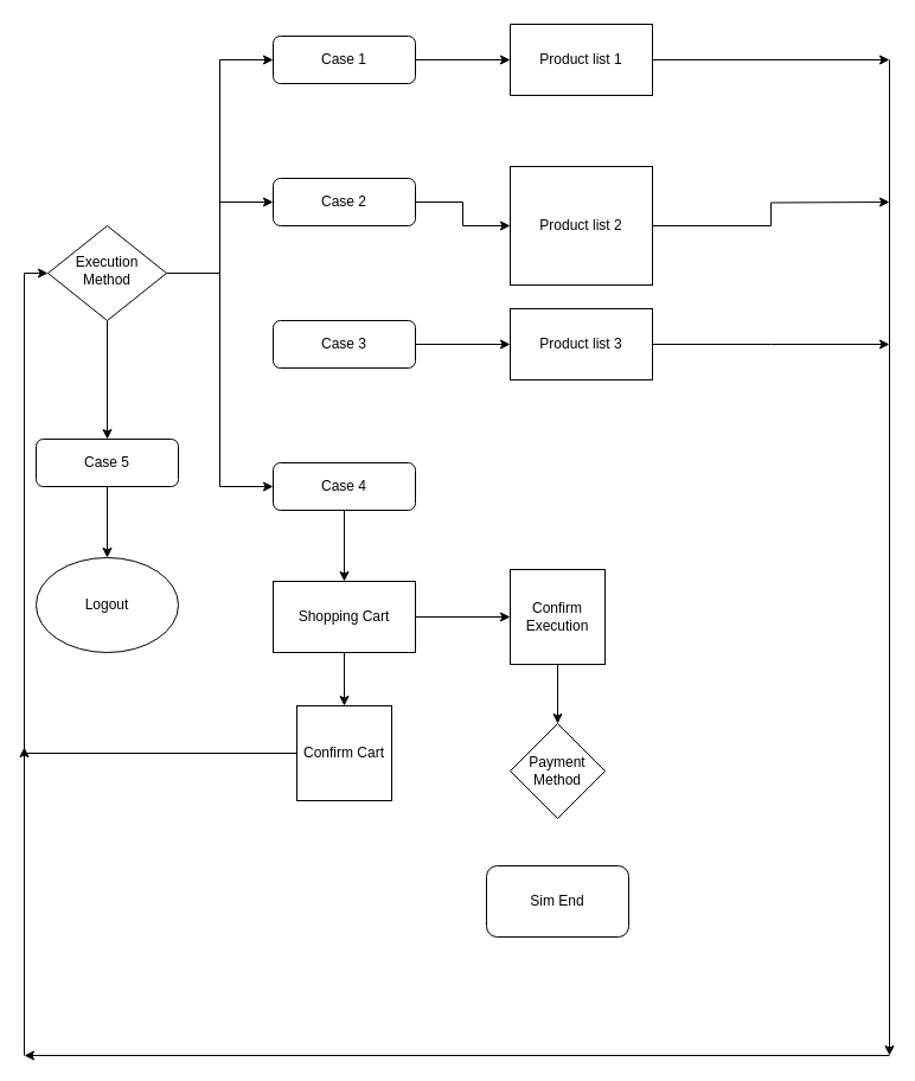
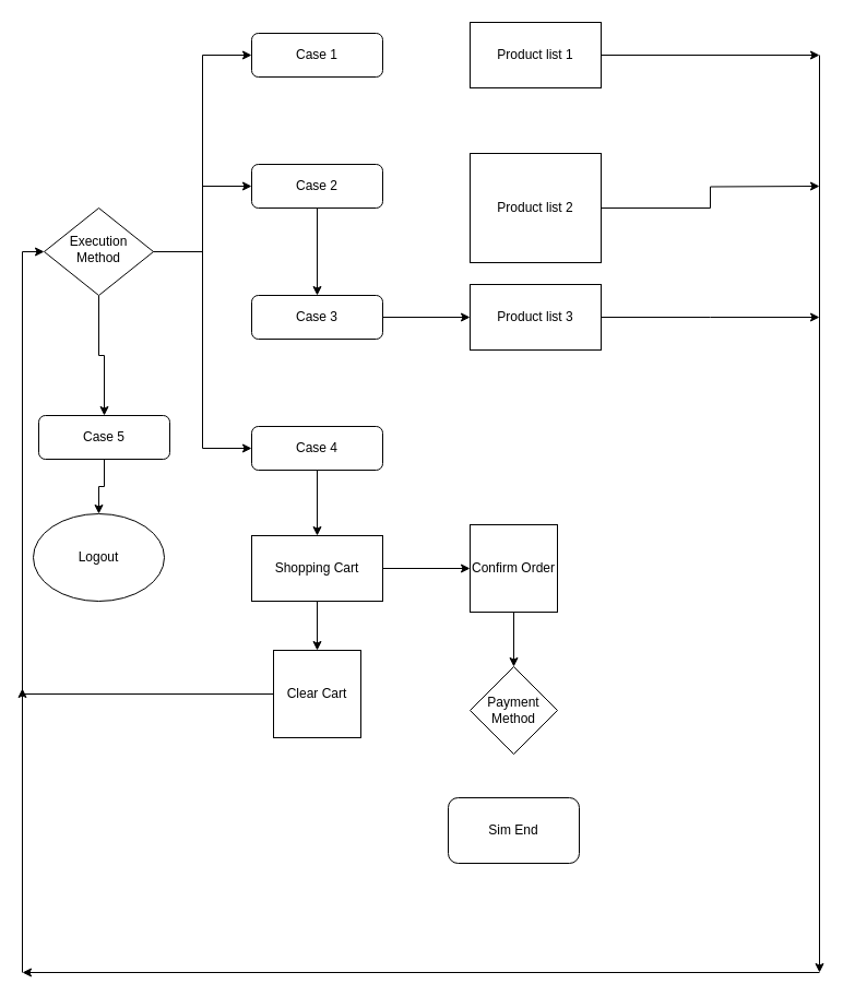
  <mxCell id="0" />
  <mxCell id="1" parent="0" />
  <mxCell id="2" style="edgeStyle=orthogonalEdgeStyle;rounded=0;orthogonalLoop=1;jettySize=auto;html=1;entryX=0;entryY=0.5;entryDx=0;entryDy=0;" edge="1" parent="1" source="6" target="8"><mxGeometry relative="1" as="geometry" /></mxCell>
  <mxCell id="3" style="edgeStyle=orthogonalEdgeStyle;rounded=0;orthogonalLoop=1;jettySize=auto;html=1;entryX=0;entryY=0.5;entryDx=0;entryDy=0;" edge="1" parent="1" source="6" target="10"><mxGeometry relative="1" as="geometry" /></mxCell>
  <mxCell id="4" style="edgeStyle=orthogonalEdgeStyle;rounded=0;orthogonalLoop=1;jettySize=auto;html=1;entryX=0;entryY=0.5;entryDx=0;entryDy=0;" edge="1" parent="1" source="6" target="14"><mxGeometry relative="1" as="geometry" /></mxCell>
  <mxCell id="5" style="edgeStyle=orthogonalEdgeStyle;rounded=0;orthogonalLoop=1;jettySize=auto;html=1;entryX=0.5;entryY=0;entryDx=0;entryDy=0;" edge="1" parent="1" source="6" target="16"><mxGeometry relative="1" as="geometry" /></mxCell>
  <mxCell id="6" value="Execution Method" style="rhombus;whiteSpace=wrap;html=1;shadow=0;fontFamily=Helvetica;fontSize=12;align=center;strokeWidth=1;spacing=6;spacingTop=-4;" parent="1" vertex="1"><mxGeometry x="40" y="190" width="100" height="80" as="geometry" /></mxCell>
- <mxCell id="7" style="edgeStyle=orthogonalEdgeStyle;rounded=0;orthogonalLoop=1;jettySize=auto;html=1;entryX=0;entryY=0.5;entryDx=0;entryDy=0;" edge="1" parent="1" source="8" target="20"><mxGeometry relative="1" as="geometry" /></mxCell>
+ <mxCell id="7" style="edgeStyle=orthogonalEdgeStyle;rounded=0;orthogonalLoop=1;jettySize=auto;html=1;" edge="1" parent="1" source="8" target="12"><mxGeometry relative="1" as="geometry" /></mxCell>
  <mxCell id="8" value="Case 2" style="rounded=1;whiteSpace=wrap;html=1;fontSize=12;glass=0;strokeWidth=1;shadow=0;" parent="1" vertex="1"><mxGeometry x="230" y="150" width="120" height="40" as="geometry" /></mxCell>
  <mxCell id="9" style="edgeStyle=orthogonalEdgeStyle;rounded=0;orthogonalLoop=1;jettySize=auto;html=1;entryX=0.5;entryY=0;entryDx=0;entryDy=0;" edge="1" parent="1" source="10" target="25"><mxGeometry relative="1" as="geometry" /></mxCell>
  <mxCell id="10" value="Case 4" style="rounded=1;whiteSpace=wrap;html=1;fontSize=12;glass=0;strokeWidth=1;shadow=0;" vertex="1" parent="1"><mxGeometry x="230" y="390" width="120" height="40" as="geometry" /></mxCell>
  <mxCell id="11" style="edgeStyle=orthogonalEdgeStyle;rounded=0;orthogonalLoop=1;jettySize=auto;html=1;entryX=0;entryY=0.5;entryDx=0;entryDy=0;" edge="1" parent="1" source="12" target="22"><mxGeometry relative="1" as="geometry" /></mxCell>
  <mxCell id="12" value="Case 3" style="rounded=1;whiteSpace=wrap;html=1;fontSize=12;glass=0;strokeWidth=1;shadow=0;" vertex="1" parent="1"><mxGeometry x="230" y="270" width="120" height="40" as="geometry" /></mxCell>
- <mxCell id="13" style="edgeStyle=orthogonalEdgeStyle;rounded=0;orthogonalLoop=1;jettySize=auto;html=1;entryX=0;entryY=0.5;entryDx=0;entryDy=0;" edge="1" parent="1" source="14" target="18"><mxGeometry relative="1" as="geometry"><mxPoint x="420" y="30" as="targetPoint" /></mxGeometry></mxCell>
  <mxCell id="14" value="Case 1" style="rounded=1;whiteSpace=wrap;html=1;fontSize=12;glass=0;strokeWidth=1;shadow=0;" vertex="1" parent="1"><mxGeometry x="230" y="30" width="120" height="40" as="geometry" /></mxCell>
  <mxCell id="15" style="edgeStyle=orthogonalEdgeStyle;rounded=0;orthogonalLoop=1;jettySize=auto;html=1;entryX=0.5;entryY=0;entryDx=0;entryDy=0;" edge="1" parent="1" source="16" target="26"><mxGeometry relative="1" as="geometry" /></mxCell>
- <mxCell id="16" value="Case 5" style="rounded=1;whiteSpace=wrap;html=1;fontSize=12;glass=0;strokeWidth=1;shadow=0;" vertex="1" parent="1"><mxGeometry x="30" y="370" width="120" height="40" as="geometry" /></mxCell>
+ <mxCell id="16" value="Case 5" style="rounded=1;whiteSpace=wrap;html=1;fontSize=12;glass=0;strokeWidth=1;shadow=0;" vertex="1" parent="1"><mxGeometry x="35" y="380" width="120" height="40" as="geometry" /></mxCell>
  <mxCell id="17" style="edgeStyle=none;rounded=0;orthogonalLoop=1;jettySize=auto;html=1;" edge="1" parent="1" source="18"><mxGeometry relative="1" as="geometry"><mxPoint x="750" y="50" as="targetPoint" /></mxGeometry></mxCell>
  <mxCell id="18" value="Product list 1" style="rounded=0;whiteSpace=wrap;html=1;" vertex="1" parent="1"><mxGeometry x="430" y="20" width="120" height="60" as="geometry" /></mxCell>
  <mxCell id="19" style="edgeStyle=orthogonalEdgeStyle;rounded=0;orthogonalLoop=1;jettySize=auto;html=1;" edge="1" parent="1" source="20"><mxGeometry relative="1" as="geometry"><mxPoint x="750" y="170" as="targetPoint" /></mxGeometry></mxCell>
  <mxCell id="20" value="Product list 2" style="rounded=0;whiteSpace=wrap;html=1;" vertex="1" parent="1"><mxGeometry x="430" y="140" width="120" height="100" as="geometry" /></mxCell>
  <mxCell id="21" style="edgeStyle=orthogonalEdgeStyle;rounded=0;orthogonalLoop=1;jettySize=auto;html=1;" edge="1" parent="1" source="22"><mxGeometry relative="1" as="geometry"><mxPoint x="750" y="290" as="targetPoint" /></mxGeometry></mxCell>
  <mxCell id="22" value="Product list 3" style="rounded=0;whiteSpace=wrap;html=1;" vertex="1" parent="1"><mxGeometry x="430" y="260" width="120" height="60" as="geometry" /></mxCell>
  <mxCell id="23" style="edgeStyle=orthogonalEdgeStyle;rounded=0;orthogonalLoop=1;jettySize=auto;html=1;entryX=0.5;entryY=0;entryDx=0;entryDy=0;" edge="1" parent="1" source="25" target="28"><mxGeometry relative="1" as="geometry" /></mxCell>
  <mxCell id="24" style="edgeStyle=orthogonalEdgeStyle;rounded=0;orthogonalLoop=1;jettySize=auto;html=1;entryX=0;entryY=0.5;entryDx=0;entryDy=0;" edge="1" parent="1" source="25" target="30"><mxGeometry relative="1" as="geometry" /></mxCell>
  <mxCell id="25" value="Shopping Cart" style="rounded=0;whiteSpace=wrap;html=1;" vertex="1" parent="1"><mxGeometry x="230" y="490" width="120" height="60" as="geometry" /></mxCell>
  <mxCell id="26" value="Logout" style="ellipse;whiteSpace=wrap;html=1;" vertex="1" parent="1"><mxGeometry x="30" y="470" width="120" height="80" as="geometry" /></mxCell>
  <mxCell id="27" style="edgeStyle=orthogonalEdgeStyle;rounded=0;orthogonalLoop=1;jettySize=auto;html=1;entryX=0;entryY=0.5;entryDx=0;entryDy=0;" edge="1" parent="1" source="28" target="6"><mxGeometry relative="1" as="geometry" /></mxCell>
- <mxCell id="28" value="Confirm Cart" style="whiteSpace=wrap;html=1;aspect=fixed;" vertex="1" parent="1"><mxGeometry x="250" y="595" width="80" height="80" as="geometry" /></mxCell>
+ <mxCell id="28" value="Clear Cart" style="whiteSpace=wrap;html=1;aspect=fixed;" vertex="1" parent="1"><mxGeometry x="250" y="595" width="80" height="80" as="geometry" /></mxCell>
  <mxCell id="29" style="edgeStyle=orthogonalEdgeStyle;rounded=0;orthogonalLoop=1;jettySize=auto;html=1;entryX=0.5;entryY=0;entryDx=0;entryDy=0;" edge="1" parent="1" source="30" target="31"><mxGeometry relative="1" as="geometry" /></mxCell>
- <mxCell id="30" value="Confirm Execution" style="whiteSpace=wrap;html=1;aspect=fixed;" vertex="1" parent="1"><mxGeometry x="430" y="480" width="80" height="80" as="geometry" /></mxCell>
+ <mxCell id="30" value="Confirm Order" style="whiteSpace=wrap;html=1;aspect=fixed;" vertex="1" parent="1"><mxGeometry x="430" y="480" width="80" height="80" as="geometry" /></mxCell>
  <mxCell id="31" value="Payment Method" style="rhombus;whiteSpace=wrap;html=1;" vertex="1" parent="1"><mxGeometry x="430" y="610" width="80" height="80" as="geometry" /></mxCell>
  <mxCell id="32" value="Sim End" style="rounded=1;whiteSpace=wrap;html=1;" vertex="1" parent="1"><mxGeometry x="410" y="730" width="120" height="60" as="geometry" /></mxCell>
  <mxCell id="33" value="" style="endArrow=classic;html=1;rounded=0;" edge="1" parent="1"><mxGeometry width="50" height="50" relative="1" as="geometry"><mxPoint x="750" y="50" as="sourcePoint" /><mxPoint x="750" y="890" as="targetPoint" /></mxGeometry></mxCell>
  <mxCell id="34" value="" style="endArrow=classic;html=1;rounded=0;" edge="1" parent="1"><mxGeometry width="50" height="50" relative="1" as="geometry"><mxPoint x="750" y="890" as="sourcePoint" /><mxPoint x="20" y="890" as="targetPoint" /></mxGeometry></mxCell>
  <mxCell id="35" value="" style="endArrow=classic;html=1;rounded=0;" edge="1" parent="1"><mxGeometry width="50" height="50" relative="1" as="geometry"><mxPoint x="20" y="890" as="sourcePoint" /><mxPoint x="20" y="630" as="targetPoint" /></mxGeometry></mxCell>
